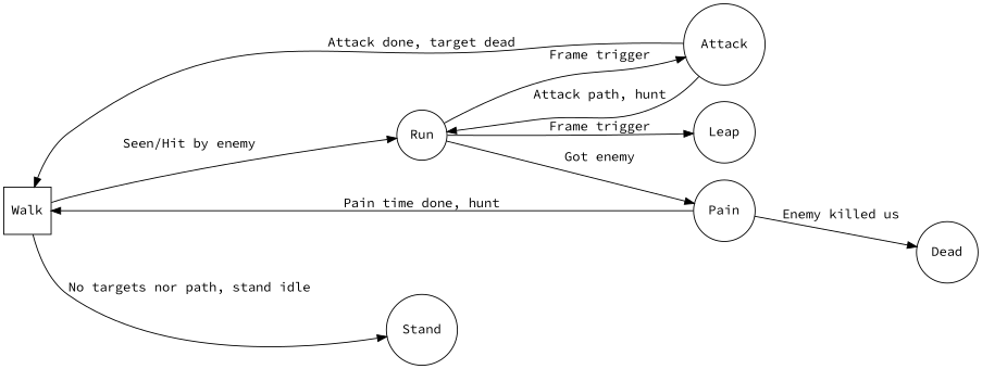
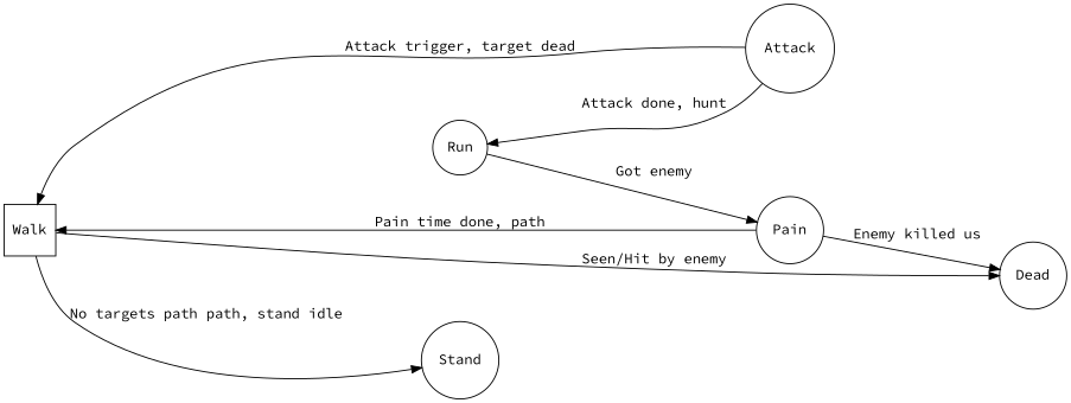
  digraph {
    fontname="Source Code Pro"
    rankdir=LR
    node [fontname="Source Code Pro" shape=circle]
    edge [fontname="Source Code Pro"]
    Walk [shape=square]
    Run
    Stand
    Attack
-   Leap
    Pain
    Dead
-   Walk -> Run [label="Seen/Hit by enemy"]
-   Walk -> Stand [label="No targets nor path, stand idle"]
-   Run -> Attack [label="Frame trigger"]
-   Run -> Leap [label="Frame trigger"]
+   Walk -> Dead [label="Seen/Hit by enemy"]
+   Walk -> Stand [label="No targets path path, stand idle"]
    Run -> Pain [label="Got enemy"]
-   Attack -> Walk [label="Attack done, target dead"]
-   Attack -> Run [label="Attack path, hunt"]
-   Pain -> Walk [label="Pain time done, hunt"]
+   Attack -> Walk [label="Attack trigger, target dead"]
+   Attack -> Run [label="Attack done, hunt"]
+   Pain -> Walk [label="Pain time done, path"]
    Pain -> Dead [label="Enemy killed us"]
  }
